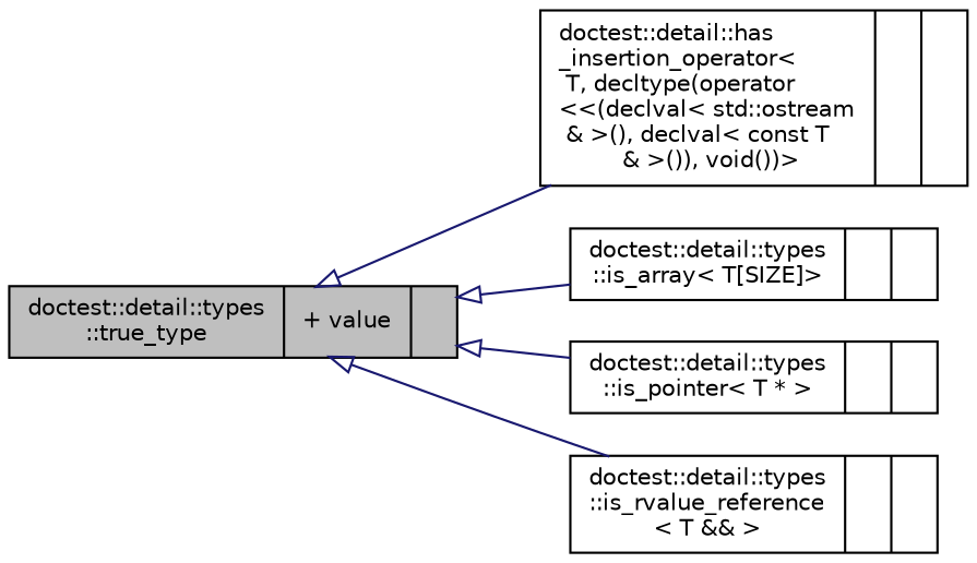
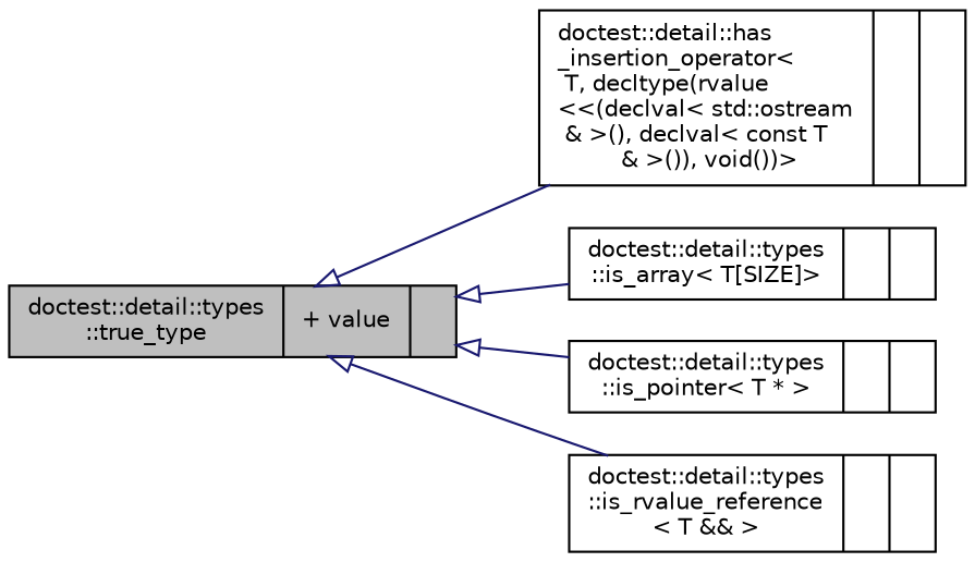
  digraph {
    rankdir=LR
    node [color=black fillcolor=white fontname=Helvetica fontsize=10 shape=record style=filled]
    edge [arrowtail=onormal color=midnightblue dir=back fontname=Helvetica fontsize=10 labelfontname=Helvetica labelfontsize=10 style=solid]
    n1 [fillcolor=grey75 fontcolor=black height=0.2 label="{doctest::detail::types\l::true_type\n|+ value\l|}" width=0.4]
-   n2 [height=0.2 label="{doctest::detail::has\l_insertion_operator\<\l T, decltype(operator\l\<\<(declval\< std::ostream\l & \>(), declval\< const T\l & \>()), void())\>\n||}" width=0.4]
+   n2 [height=0.2 label="{doctest::detail::has\l_insertion_operator\<\l T, decltype(rvalue\l\<\<(declval\< std::ostream\l & \>(), declval\< const T\l & \>()), void())\>\n||}" width=0.4]
    n3 [height=0.2 label="{doctest::detail::types\l::is_array\< T[SIZE]\>\n||}" width=0.4]
    n4 [height=0.2 label="{doctest::detail::types\l::is_pointer\< T * \>\n||}" width=0.4]
    n5 [height=0.2 label="{doctest::detail::types\l::is_rvalue_reference\l\< T && \>\n||}" width=0.4]
    n1 -> n2
    n1 -> n3
    n1 -> n4
    n1 -> n5
  }
